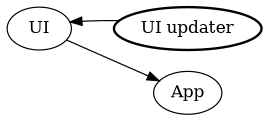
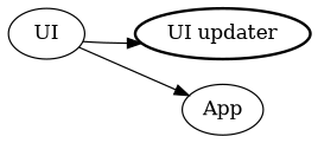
  digraph {
    rankdir=LR
    n1 [label=UI]
    n2 [label="UI updater" style=bold]
    n3 [label=App]
-   n2 -> n1
+   n1 -> n2
    n1 -> n3
  }
